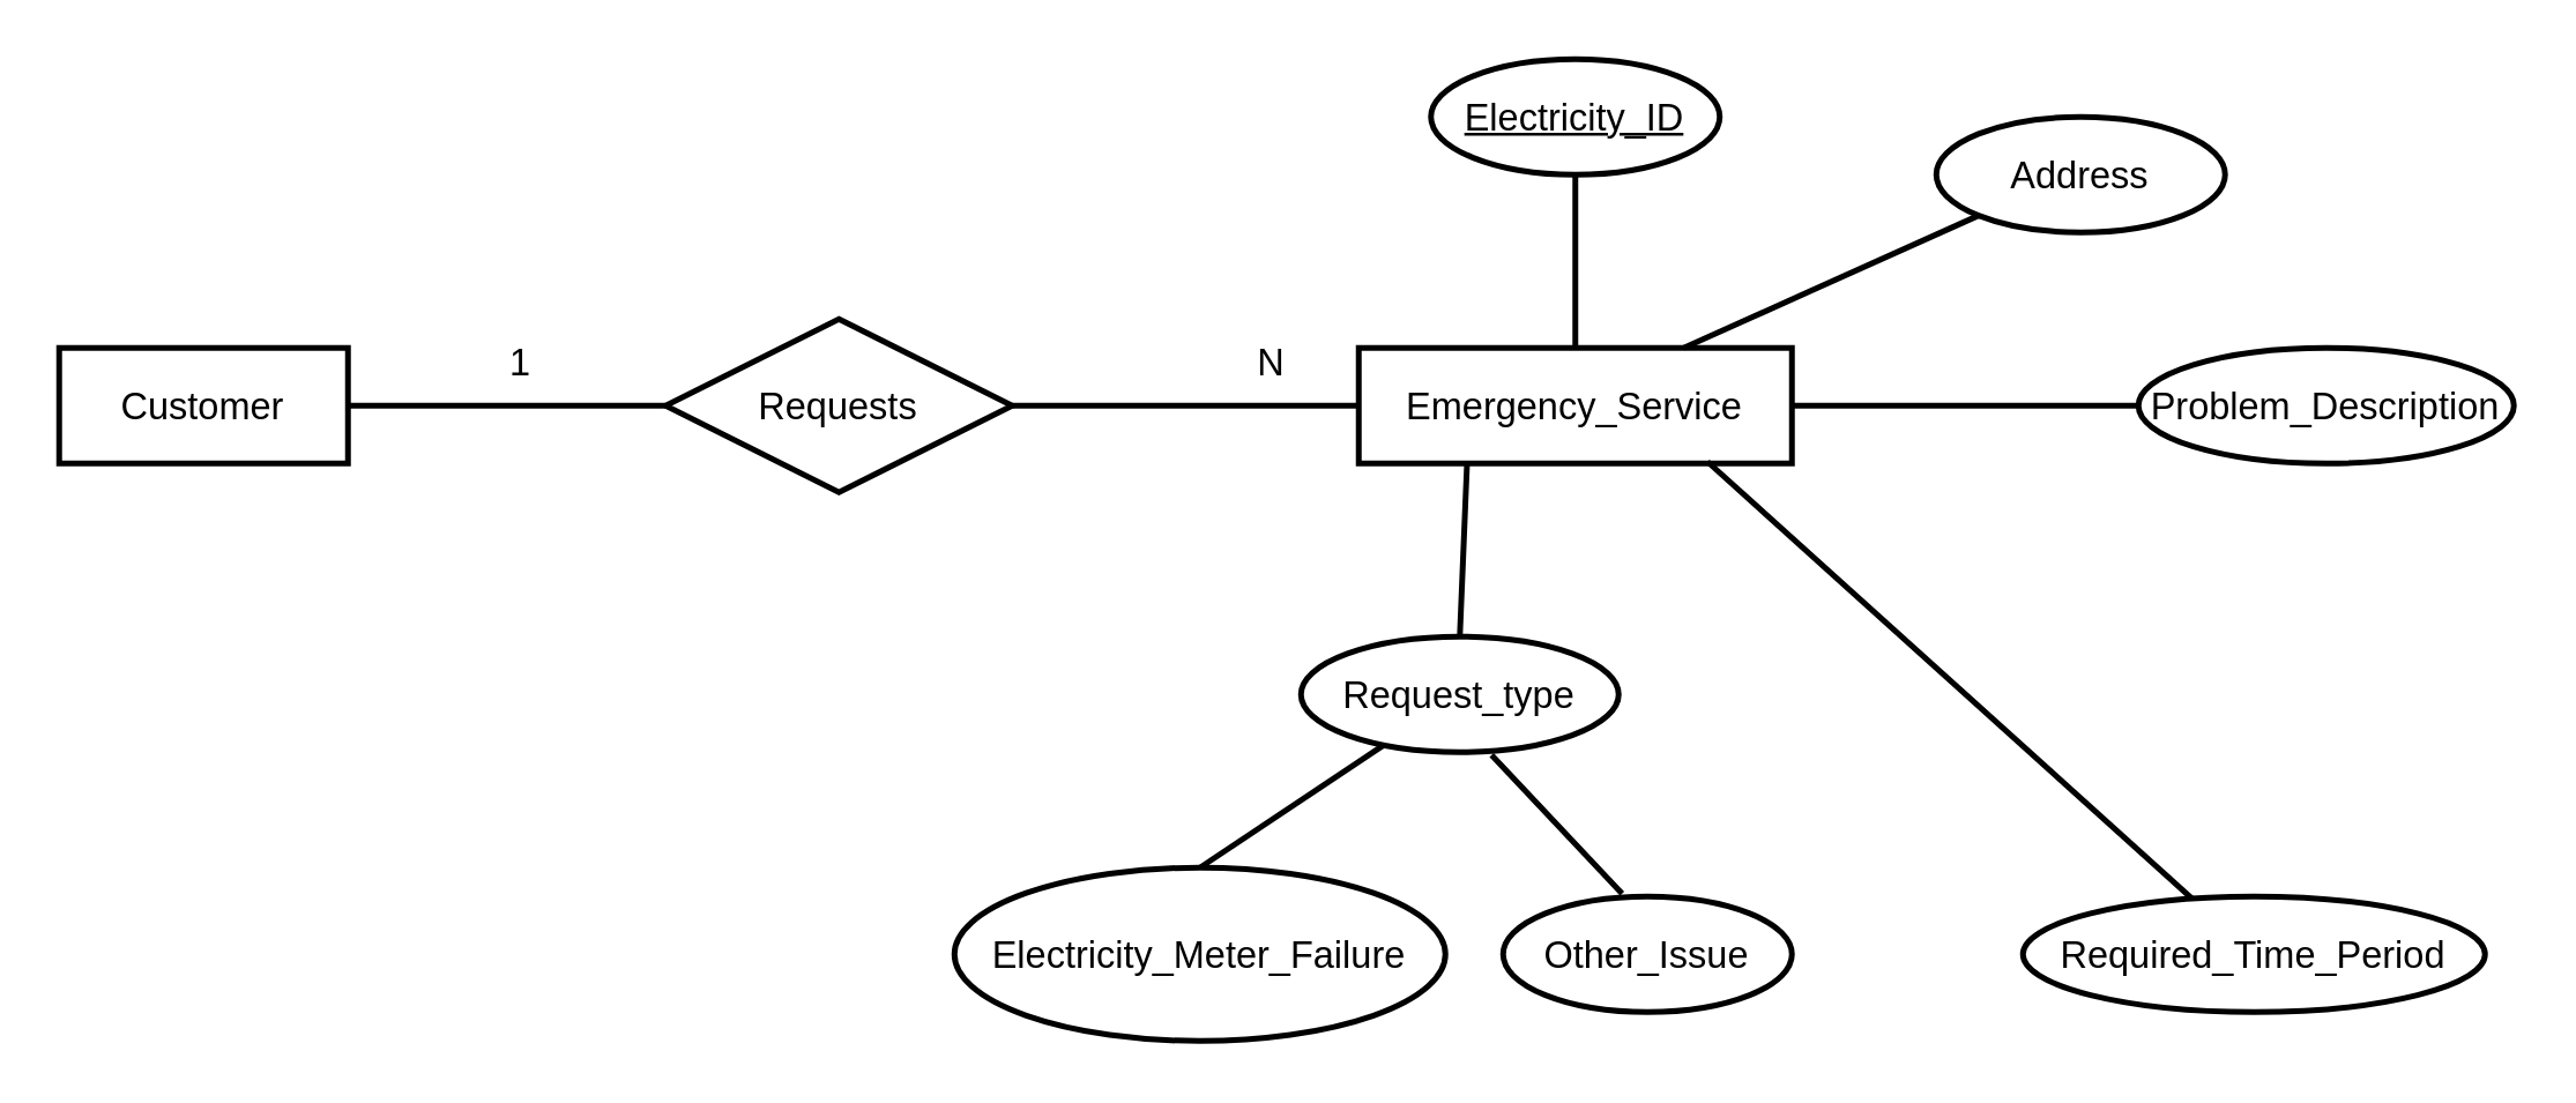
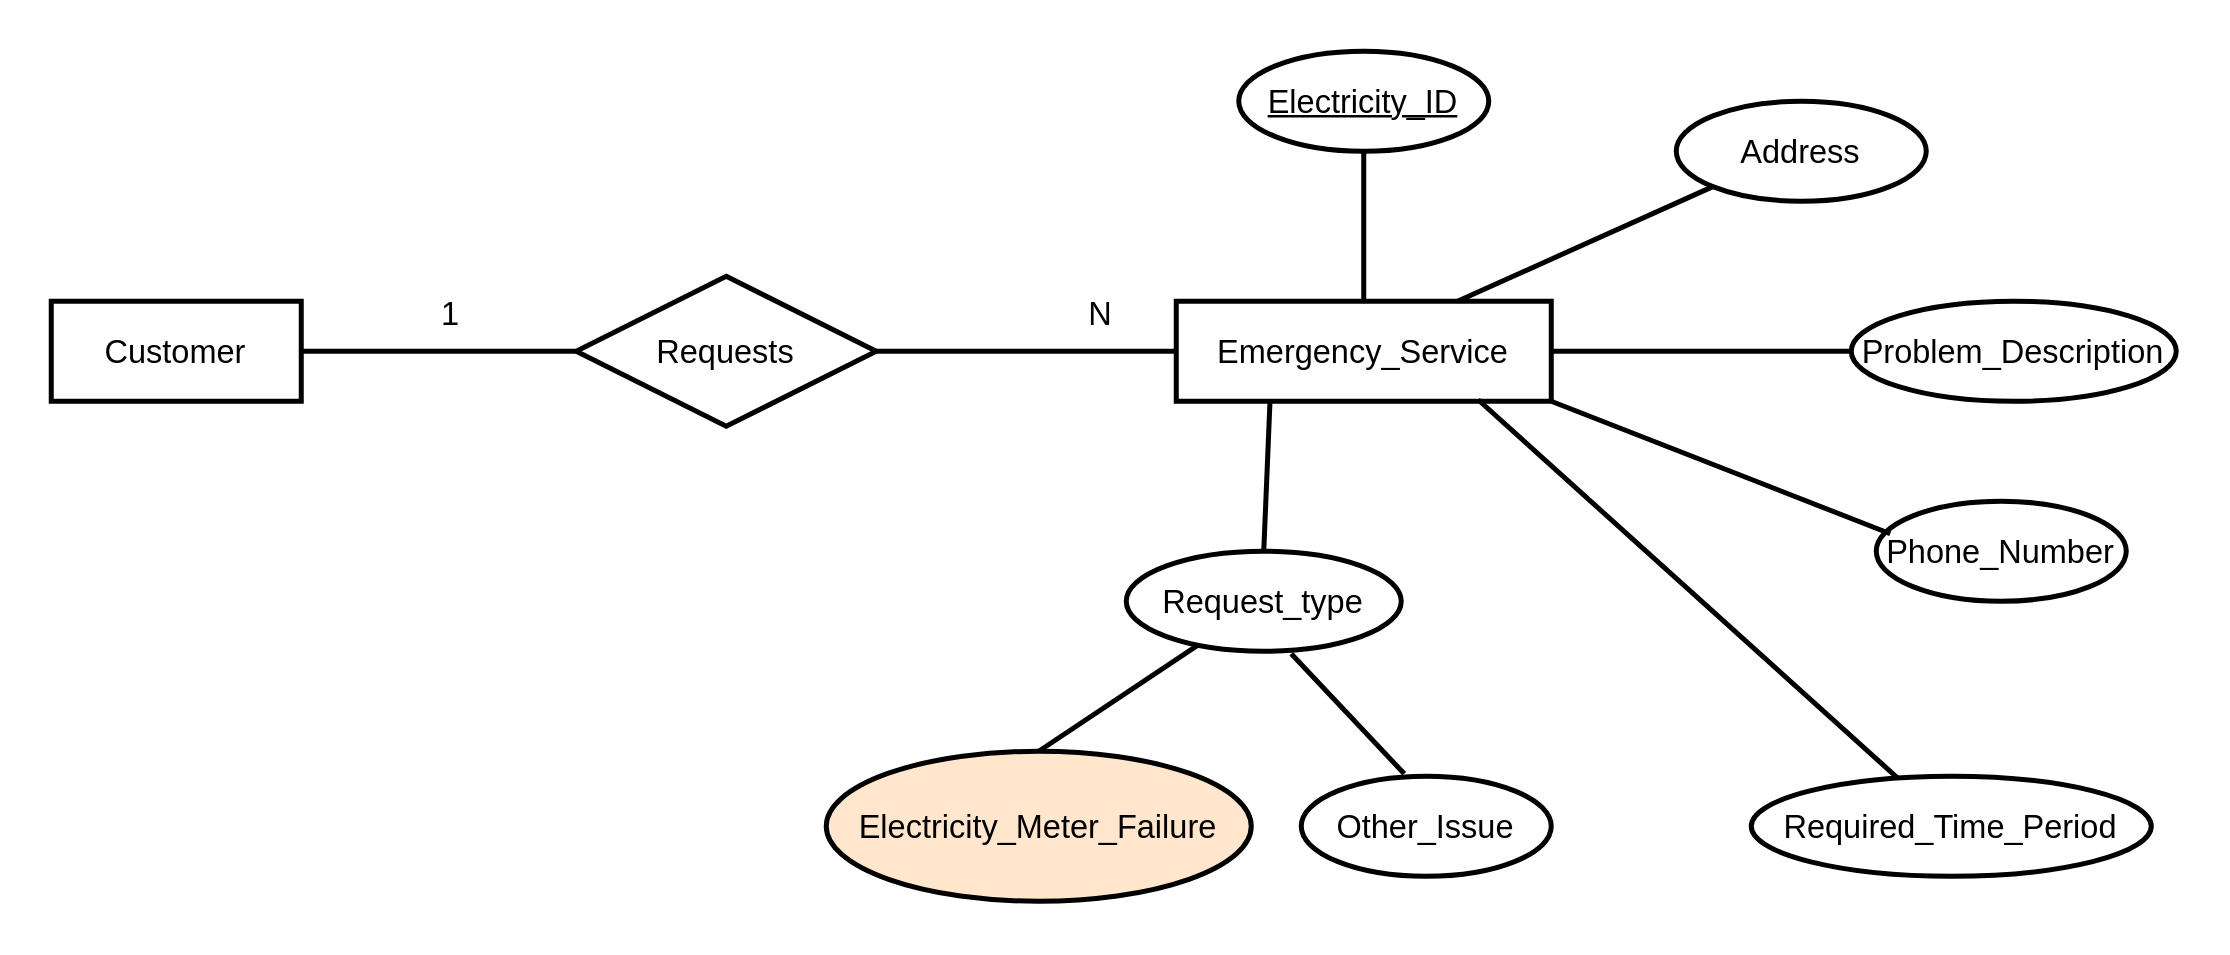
  <mxCell id="0" />
  <mxCell id="1" parent="0" />
  <mxCell id="2" value="Customer" style="whiteSpace=wrap;html=1;align=center;strokeWidth=2;fontSize=13;" parent="1" vertex="1"><mxGeometry x="20" y="120" width="100" height="40" as="geometry" /></mxCell>
  <mxCell id="3" value="Requests" style="shape=rhombus;perimeter=rhombusPerimeter;whiteSpace=wrap;html=1;align=center;strokeWidth=2;fontSize=13;" parent="1" vertex="1"><mxGeometry x="230" y="110" width="120" height="60" as="geometry" /></mxCell>
  <mxCell id="4" value="Emergency_Service" style="whiteSpace=wrap;html=1;align=center;strokeWidth=2;fontSize=13;" parent="1" vertex="1"><mxGeometry x="470" y="120" width="150" height="40" as="geometry" /></mxCell>
  <mxCell id="5" value="" style="endArrow=none;html=1;rounded=0;entryX=0;entryY=0.5;entryDx=0;entryDy=0;strokeWidth=2;fontSize=13;" parent="1" source="3" target="4" edge="1"><mxGeometry width="50" height="50" relative="1" as="geometry"><mxPoint x="300" y="310" as="sourcePoint" /><mxPoint x="350" y="260" as="targetPoint" /></mxGeometry></mxCell>
  <mxCell id="6" value="" style="endArrow=none;html=1;rounded=0;exitX=1;exitY=0.5;exitDx=0;exitDy=0;entryX=0;entryY=0.5;entryDx=0;entryDy=0;strokeWidth=2;fontSize=13;" parent="1" source="2" target="3" edge="1"><mxGeometry width="50" height="50" relative="1" as="geometry"><mxPoint x="300" y="310" as="sourcePoint" /><mxPoint x="350" y="260" as="targetPoint" /></mxGeometry></mxCell>
  <mxCell id="7" value="1" style="text;html=1;strokeColor=none;fillColor=none;align=center;verticalAlign=middle;whiteSpace=wrap;rounded=0;strokeWidth=2;fontSize=13;" parent="1" vertex="1"><mxGeometry x="150" y="110" width="60" height="30" as="geometry" /></mxCell>
  <mxCell id="8" value="N" style="text;html=1;strokeColor=none;fillColor=none;align=center;verticalAlign=middle;whiteSpace=wrap;rounded=0;strokeWidth=2;fontSize=13;" parent="1" vertex="1"><mxGeometry x="410" y="110" width="60" height="30" as="geometry" /></mxCell>
  <mxCell id="9" value="Electricity_ID" style="ellipse;whiteSpace=wrap;html=1;align=center;fontStyle=4;strokeWidth=2;fontSize=13;" parent="1" vertex="1"><mxGeometry x="495" y="20" width="100" height="40" as="geometry" /></mxCell>
  <mxCell id="10" value="" style="endArrow=none;html=1;rounded=0;entryX=0.5;entryY=1;entryDx=0;entryDy=0;strokeWidth=2;fontSize=13;" parent="1" source="4" target="9" edge="1"><mxGeometry relative="1" as="geometry"><mxPoint x="240" y="280" as="sourcePoint" /><mxPoint x="400" y="280" as="targetPoint" /></mxGeometry></mxCell>
  <mxCell id="11" value="Request_type" style="ellipse;whiteSpace=wrap;html=1;align=center;strokeWidth=2;fontSize=13;" parent="1" vertex="1"><mxGeometry x="450" y="220" width="110" height="40" as="geometry" /></mxCell>
- <mxCell id="12" value="Electricity_Meter_Failure" style="ellipse;whiteSpace=wrap;html=1;align=center;strokeWidth=2;fontSize=13;" parent="1" vertex="1"><mxGeometry x="330" y="300" width="170" height="60" as="geometry" /></mxCell>
+ <mxCell id="12" value="Electricity_Meter_Failure" style="ellipse;whiteSpace=wrap;html=1;align=center;strokeWidth=2;fontSize=13;fillColor=#ffe6cc;" parent="1" vertex="1"><mxGeometry x="330" y="300" width="170" height="60" as="geometry" /></mxCell>
  <mxCell id="13" value="Other_Issue" style="ellipse;whiteSpace=wrap;html=1;align=center;strokeWidth=2;fontSize=13;" parent="1" vertex="1"><mxGeometry x="520" y="310" width="100" height="40" as="geometry" /></mxCell>
  <mxCell id="14" value="" style="endArrow=none;html=1;rounded=0;entryX=0.25;entryY=1;entryDx=0;entryDy=0;exitX=0.5;exitY=0;exitDx=0;exitDy=0;strokeWidth=2;fontSize=13;" parent="1" source="11" target="4" edge="1"><mxGeometry relative="1" as="geometry"><mxPoint x="240" y="270" as="sourcePoint" /><mxPoint x="400" y="270" as="targetPoint" /></mxGeometry></mxCell>
  <mxCell id="15" value="" style="endArrow=none;html=1;rounded=0;exitX=0.5;exitY=0;exitDx=0;exitDy=0;strokeWidth=2;fontSize=13;" parent="1" source="12" target="11" edge="1"><mxGeometry relative="1" as="geometry"><mxPoint x="240" y="270" as="sourcePoint" /><mxPoint x="400" y="270" as="targetPoint" /></mxGeometry></mxCell>
  <mxCell id="16" value="" style="endArrow=none;html=1;rounded=0;exitX=0.6;exitY=1.025;exitDx=0;exitDy=0;exitPerimeter=0;entryX=0.412;entryY=-0.025;entryDx=0;entryDy=0;entryPerimeter=0;strokeWidth=2;fontSize=13;" parent="1" source="11" target="13" edge="1"><mxGeometry relative="1" as="geometry"><mxPoint x="240" y="270" as="sourcePoint" /><mxPoint x="400" y="270" as="targetPoint" /></mxGeometry></mxCell>
  <mxCell id="17" value="Required_Time_Period" style="ellipse;whiteSpace=wrap;html=1;align=center;strokeWidth=2;fontSize=13;" parent="1" vertex="1"><mxGeometry x="700" y="310" width="160" height="40" as="geometry" /></mxCell>
  <mxCell id="18" value="Problem_Description" style="ellipse;whiteSpace=wrap;html=1;align=center;strokeWidth=2;fontSize=13;" parent="1" vertex="1"><mxGeometry x="740" y="120" width="130" height="40" as="geometry" /></mxCell>
  <mxCell id="19" value="Address" style="ellipse;whiteSpace=wrap;html=1;align=center;strokeWidth=2;fontSize=13;" parent="1" vertex="1"><mxGeometry x="670" y="40" width="100" height="40" as="geometry" /></mxCell>
+ <mxCell id="20" value="Phone_Number" style="ellipse;whiteSpace=wrap;html=1;align=center;strokeWidth=2;fontSize=13;" parent="1" vertex="1"><mxGeometry x="750" y="200" width="100" height="40" as="geometry" /></mxCell>
  <mxCell id="21" value="" style="endArrow=none;html=1;rounded=0;entryX=0;entryY=0.5;entryDx=0;entryDy=0;strokeWidth=2;fontSize=13;" parent="1" source="4" target="18" edge="1"><mxGeometry relative="1" as="geometry"><mxPoint x="460" y="280" as="sourcePoint" /><mxPoint x="740" y="180" as="targetPoint" /></mxGeometry></mxCell>
  <mxCell id="22" value="" style="endArrow=none;html=1;rounded=0;exitX=0.75;exitY=0;exitDx=0;exitDy=0;entryX=0;entryY=1;entryDx=0;entryDy=0;strokeWidth=2;fontSize=13;" parent="1" source="4" target="19" edge="1"><mxGeometry relative="1" as="geometry"><mxPoint x="460" y="280" as="sourcePoint" /><mxPoint x="620" y="280" as="targetPoint" /></mxGeometry></mxCell>
+ <mxCell id="23" value="" style="endArrow=none;html=1;rounded=0;exitX=1;exitY=1;exitDx=0;exitDy=0;entryX=0.056;entryY=0.325;entryDx=0;entryDy=0;entryPerimeter=0;strokeWidth=2;fontSize=13;" parent="1" source="4" target="20" edge="1"><mxGeometry relative="1" as="geometry"><mxPoint x="460" y="280" as="sourcePoint" /><mxPoint x="620" y="280" as="targetPoint" /></mxGeometry></mxCell>
  <mxCell id="24" value="" style="endArrow=none;html=1;rounded=0;exitX=0.805;exitY=0.985;exitDx=0;exitDy=0;exitPerimeter=0;strokeWidth=2;fontSize=13;" parent="1" source="4" target="17" edge="1"><mxGeometry relative="1" as="geometry"><mxPoint x="460" y="280" as="sourcePoint" /><mxPoint x="620" y="280" as="targetPoint" /></mxGeometry></mxCell>
